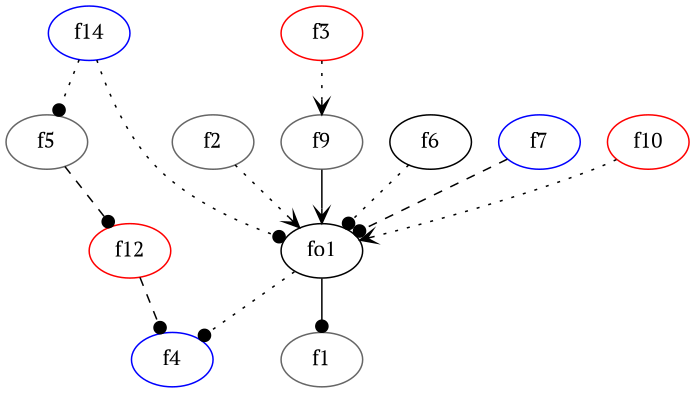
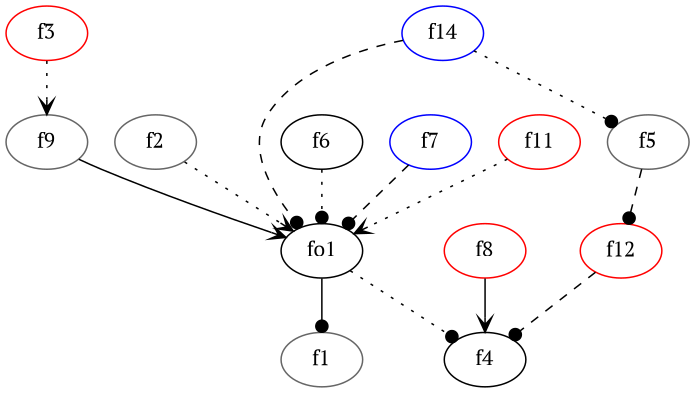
  strict digraph {
    fontname="PT Serif"
    node [color=gray40 fontname="PT Serif"]
    edge [arrowhead=dot fontname="PT Serif" style=dotted weight=2]
    f1
-   f4 [color=blue]
+   f4 [color=black]
    f12 [color=red]
    f2
    fo1 [color=black]
    f9
    f3 [color=red]
    f5
    f6 [color=black]
    f7 [color=blue]
-   f10 [color=red]
+   f8 [color=red]
+   f10 [color=red label=f11]
    n13 [color=blue label=f14]
    f12 -> f4 [style=dashed]
    f2 -> fo1 [arrowhead=vee]
    fo1 -> f1 [style=solid]
    fo1 -> f4
    f9 -> fo1 [arrowhead=vee style=solid]
    f3 -> f9 [arrowhead=vee]
    f5 -> f12 [style=dashed]
    f6 -> fo1
    f7 -> fo1 [style=dashed]
+   f8 -> f4 [arrowhead=vee style=solid]
    f10 -> fo1 [arrowhead=vee]
-   n13 -> fo1
+   n13 -> fo1 [style=dashed]
    n13 -> f5
  }
